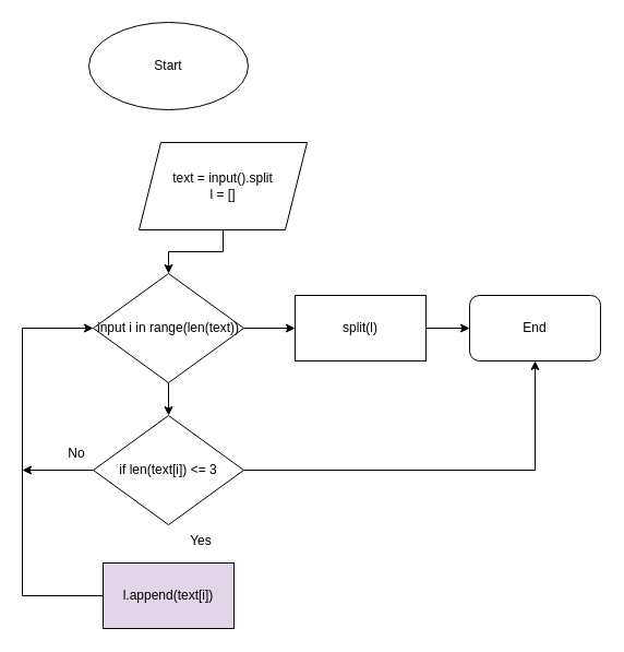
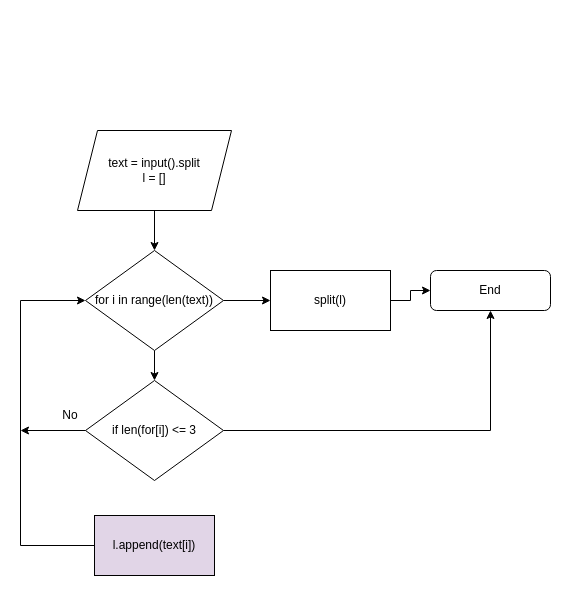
  <mxCell id="0" />
  <mxCell id="1" parent="0" />
  <mxCell id="2" value="" style="edgeStyle=orthogonalEdgeStyle;rounded=0;orthogonalLoop=1;jettySize=auto;html=1;" edge="1" parent="1" source="3" target="7"><mxGeometry relative="1" as="geometry" /></mxCell>
- <mxCell id="3" value="text = input().split&lt;br&gt;l = []" style="shape=parallelogram;perimeter=parallelogramPerimeter;whiteSpace=wrap;html=1;fixedSize=1;" vertex="1" parent="1"><mxGeometry x="127" y="130" width="154" height="80" as="geometry" /></mxCell>
- <mxCell id="4" value="Start" style="ellipse;whiteSpace=wrap;html=1;" vertex="1" parent="1"><mxGeometry x="81" y="20" width="146" height="80" as="geometry" /></mxCell>
+ <mxCell id="3" value="text = input().split&lt;br&gt;l = []" style="shape=parallelogram;perimeter=parallelogramPerimeter;whiteSpace=wrap;html=1;fixedSize=1;" vertex="1" parent="1"><mxGeometry x="77" y="130" width="154" height="80" as="geometry" /></mxCell>
  <mxCell id="5" value="" style="edgeStyle=orthogonalEdgeStyle;rounded=0;orthogonalLoop=1;jettySize=auto;html=1;" edge="1" parent="1" source="7" target="9"><mxGeometry relative="1" as="geometry" /></mxCell>
  <mxCell id="6" value="" style="edgeStyle=orthogonalEdgeStyle;rounded=0;orthogonalLoop=1;jettySize=auto;html=1;" edge="1" parent="1" source="7" target="16"><mxGeometry relative="1" as="geometry" /></mxCell>
- <mxCell id="7" value="input i in range(len(text))" style="rhombus;whiteSpace=wrap;html=1;" vertex="1" parent="1"><mxGeometry x="85" y="250" width="138" height="100" as="geometry" /></mxCell>
+ <mxCell id="7" value="for i in range(len(text))" style="rhombus;whiteSpace=wrap;html=1;" vertex="1" parent="1"><mxGeometry x="85" y="250" width="138" height="100" as="geometry" /></mxCell>
  <mxCell id="8" value="" style="edgeStyle=orthogonalEdgeStyle;rounded=0;orthogonalLoop=1;jettySize=auto;html=1;" edge="1" parent="1" source="9" target="17"><mxGeometry relative="1" as="geometry" /></mxCell>
- <mxCell id="9" value="if len(text[i]) &amp;lt;= 3" style="rhombus;whiteSpace=wrap;html=1;" vertex="1" parent="1"><mxGeometry x="85" y="380" width="138" height="100" as="geometry" /></mxCell>
+ <mxCell id="9" value="if len(for[i]) &amp;lt;= 3" style="rhombus;whiteSpace=wrap;html=1;" vertex="1" parent="1"><mxGeometry x="85" y="380" width="138" height="100" as="geometry" /></mxCell>
  <mxCell id="10" value="l.append(text[i])" style="rounded=0;whiteSpace=wrap;html=1;fillColor=#e1d5e7;" vertex="1" parent="1"><mxGeometry x="94" y="515" width="120" height="60" as="geometry" /></mxCell>
  <mxCell id="11" value="" style="endArrow=classic;html=1;rounded=0;exitX=0;exitY=0.5;exitDx=0;exitDy=0;entryX=0;entryY=0.5;entryDx=0;entryDy=0;" edge="1" parent="1" source="10" target="7"><mxGeometry width="50" height="50" relative="1" as="geometry"><mxPoint x="120" y="430" as="sourcePoint" /><mxPoint x="170" y="380" as="targetPoint" /><Array as="points"><mxPoint x="20" y="545" /><mxPoint x="20" y="300" /></Array></mxGeometry></mxCell>
  <mxCell id="12" value="" style="endArrow=classic;html=1;rounded=0;exitX=0;exitY=0.5;exitDx=0;exitDy=0;" edge="1" parent="1" source="9"><mxGeometry width="50" height="50" relative="1" as="geometry"><mxPoint x="120" y="430" as="sourcePoint" /><mxPoint x="20" y="430" as="targetPoint" /></mxGeometry></mxCell>
- <mxCell id="13" value="Yes" style="text;html=1;strokeColor=none;fillColor=none;align=center;verticalAlign=middle;whiteSpace=wrap;rounded=0;" vertex="1" parent="1"><mxGeometry x="154" y="480" width="60" height="30" as="geometry" /></mxCell>
  <mxCell id="14" value="No" style="text;html=1;strokeColor=none;fillColor=none;align=center;verticalAlign=middle;whiteSpace=wrap;rounded=0;" vertex="1" parent="1"><mxGeometry x="40" y="400" width="60" height="30" as="geometry" /></mxCell>
  <mxCell id="15" value="" style="edgeStyle=orthogonalEdgeStyle;rounded=0;orthogonalLoop=1;jettySize=auto;html=1;" edge="1" parent="1" source="16" target="17"><mxGeometry relative="1" as="geometry" /></mxCell>
  <mxCell id="16" value="split(l)" style="rounded=0;whiteSpace=wrap;html=1;" vertex="1" parent="1"><mxGeometry x="270" y="270" width="120" height="60" as="geometry" /></mxCell>
- <mxCell id="17" value="End" style="rounded=1;whiteSpace=wrap;html=1;" vertex="1" parent="1"><mxGeometry x="430" y="270" width="120" height="60" as="geometry" /></mxCell>
+ <mxCell id="17" value="End" style="rounded=1;whiteSpace=wrap;html=1;" vertex="1" parent="1"><mxGeometry x="430" y="270" width="120" height="40" as="geometry" /></mxCell>
